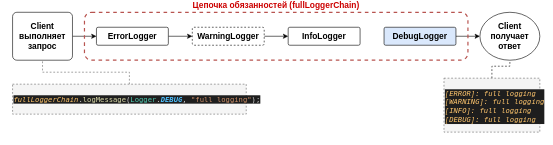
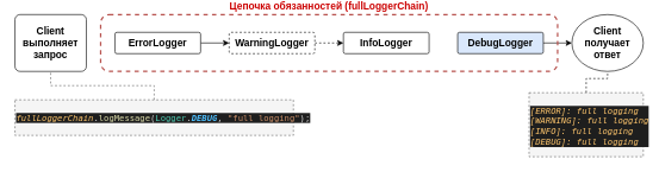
  <mxCell id="0" />
  <mxCell id="1" parent="0" />
- <mxCell id="2" style="edgeStyle=orthogonalEdgeStyle;rounded=0;orthogonalLoop=1;jettySize=auto;html=1;entryX=0;entryY=0.5;entryDx=0;entryDy=0;fontSize=14;fontStyle=1" edge="1" parent="1" source="3" target="5"><mxGeometry relative="1" as="geometry" /></mxCell>
  <mxCell id="3" value="Client&lt;div style=&quot;font-size: 14px;&quot;&gt;выполняет&lt;/div&gt;&lt;div style=&quot;font-size: 14px;&quot;&gt;запрос&lt;/div&gt;" style="rounded=1;whiteSpace=wrap;html=1;arcSize=9;fontSize=14;fontStyle=1" vertex="1" parent="1"><mxGeometry x="20" y="20" width="100" height="80" as="geometry" /></mxCell>
  <mxCell id="4" value="" style="edgeStyle=orthogonalEdgeStyle;rounded=0;orthogonalLoop=1;jettySize=auto;html=1;fontSize=14;fontStyle=1" edge="1" parent="1" source="5" target="7"><mxGeometry relative="1" as="geometry" /></mxCell>
  <mxCell id="5" value="ErrorLogger" style="rounded=1;whiteSpace=wrap;html=1;arcSize=9;fontSize=14;fontStyle=1" vertex="1" parent="1"><mxGeometry x="160" y="45" width="120" height="30" as="geometry" /></mxCell>
- <mxCell id="6" value="" style="edgeStyle=orthogonalEdgeStyle;rounded=0;orthogonalLoop=1;jettySize=auto;html=1;fontSize=14;fontStyle=1" edge="1" parent="1" source="7" target="8"><mxGeometry relative="1" as="geometry" /></mxCell>
+ <mxCell id="6" value="" style="edgeStyle=orthogonalEdgeStyle;rounded=0;orthogonalLoop=1;jettySize=auto;html=1;fontSize=14;fontStyle=1;dashed=1;" edge="1" parent="1" source="7" target="8"><mxGeometry relative="1" as="geometry" /></mxCell>
  <mxCell id="7" value="WarningLogger" style="rounded=1;whiteSpace=wrap;html=1;arcSize=9;fontSize=14;fontStyle=1;dashed=1;" vertex="1" parent="1"><mxGeometry x="320" y="45" width="120" height="30" as="geometry" /></mxCell>
  <mxCell id="8" value="InfoLogger" style="rounded=1;whiteSpace=wrap;html=1;arcSize=9;fontSize=14;fontStyle=1" vertex="1" parent="1"><mxGeometry x="480" y="45" width="120" height="30" as="geometry" /></mxCell>
  <mxCell id="9" value="" style="edgeStyle=orthogonalEdgeStyle;rounded=0;orthogonalLoop=1;jettySize=auto;html=1;fontSize=14;fontStyle=1" edge="1" parent="1" source="10" target="11"><mxGeometry relative="1" as="geometry" /></mxCell>
  <mxCell id="10" value="DebugLogger" style="rounded=1;whiteSpace=wrap;html=1;arcSize=9;fontSize=14;fontStyle=1;fillColor=#dae8fc;" vertex="1" parent="1"><mxGeometry x="640" y="45" width="120" height="30" as="geometry" /></mxCell>
  <mxCell id="11" value="Client&lt;div style=&quot;font-size: 14px;&quot;&gt;получает&lt;/div&gt;&lt;div style=&quot;font-size: 14px;&quot;&gt;ответ&lt;/div&gt;" style="ellipse;whiteSpace=wrap;html=1;arcSize=9;fontSize=14;fontStyle=1;" vertex="1" parent="1"><mxGeometry x="800" y="20" width="100" height="80" as="geometry" /></mxCell>
  <mxCell id="12" style="edgeStyle=orthogonalEdgeStyle;rounded=0;orthogonalLoop=1;jettySize=auto;html=1;entryX=0.5;entryY=1;entryDx=0;entryDy=0;endArrow=none;endFill=0;dashed=1;fillColor=#f5f5f5;strokeColor=#666666;" edge="1" parent="1" source="13" target="3"><mxGeometry relative="1" as="geometry" /></mxCell>
  <mxCell id="13" value="&lt;div style=&quot;background-color:#1e1e1e;color:#d4d4d4&quot;&gt;&lt;pre style=&quot;font-family:'JetBrains Mono',monospace;font-size:9,8pt;&quot;&gt;&lt;span style=&quot;color:#ffc66d;font-style:italic;&quot;&gt;fullLoggerChain&lt;/span&gt;.&lt;span style=&quot;color:#dbdbaa;&quot;&gt;logMessage&lt;/span&gt;(&lt;span style=&quot;color:#4ec9b0;&quot;&gt;Logger&lt;/span&gt;.&lt;span style=&quot;color:#4fc1ff;font-weight:bold;font-style:italic;&quot;&gt;DEBUG&lt;/span&gt;, &lt;span style=&quot;color:#cd9069;&quot;&gt;&quot;full logging&quot;&lt;/span&gt;);&lt;/pre&gt;&lt;/div&gt;" style="text;whiteSpace=wrap;html=1;fillColor=#f5f5f5;fontColor=#333333;strokeColor=#666666;dashed=1;" vertex="1" parent="1"><mxGeometry x="20" y="140" width="390" height="50" as="geometry" /></mxCell>
  <mxCell id="14" style="edgeStyle=orthogonalEdgeStyle;rounded=0;orthogonalLoop=1;jettySize=auto;html=1;endArrow=none;endFill=0;dashed=1;" edge="1" parent="1" source="15" target="11"><mxGeometry relative="1" as="geometry" /></mxCell>
  <mxCell id="15" value="&lt;div style=&quot;background-color: rgb(30, 30, 30);&quot;&gt;&lt;pre style=&quot;&quot;&gt;&lt;font face=&quot;JetBrains Mono, monospace&quot; color=&quot;#ffc66d&quot;&gt;&lt;i&gt;[ERROR]: full logging&lt;br/&gt;[WARNING]: full logging&lt;br/&gt;[INFO]: full logging&lt;br/&gt;[DEBUG]: full logging&lt;/i&gt;&lt;/font&gt;&lt;font face=&quot;JetBrains Mono, monospace&quot; color=&quot;#d4d4d4&quot;&gt;&lt;br&gt;&lt;/font&gt;&lt;/pre&gt;&lt;/div&gt;" style="text;whiteSpace=wrap;html=1;fillColor=#f5f5f5;fontColor=#333333;strokeColor=#666666;dashed=1;" vertex="1" parent="1"><mxGeometry x="740" y="130" width="160" height="90" as="geometry" /></mxCell>
  <mxCell id="16" value="Цепочка обязанностей (fullLoggerChain)" style="rounded=1;whiteSpace=wrap;html=1;fillColor=none;strokeColor=#b85450;dashed=1;strokeWidth=2;labelPosition=center;verticalLabelPosition=top;align=center;verticalAlign=bottom;fontColor=#CC0000;fontSize=14;fontStyle=1" vertex="1" parent="1"><mxGeometry x="140" y="20" width="640" height="80" as="geometry" /></mxCell>
